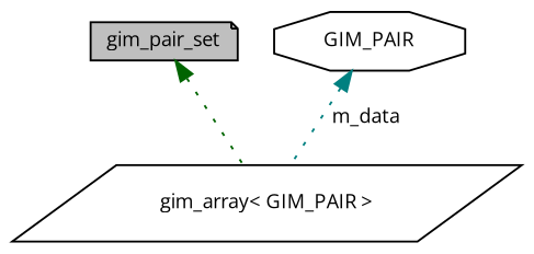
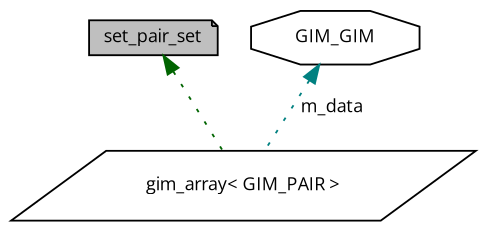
  digraph {
    fontname="Open Sans"
    node [color=black fillcolor=white fontname="Open Sans" fontsize=10 style=filled]
    edge [dir=back fontname="Open Sans" fontsize=10 labelfontname=Helvetica labelfontsize=10 style=dotted]
-   n1 [fillcolor=grey75 fontcolor=black height=0.2 label=gim_pair_set shape=note width=0.4]
+   n1 [fillcolor=grey75 fontcolor=black height=0.2 label=set_pair_set shape=note width=0.4]
    n2 [height=0.2 label="gim_array\< GIM_PAIR \>" shape=parallelogram width=0.4]
-   n3 [height=0.2 label=GIM_PAIR shape=octagon width=0.4]
+   n3 [height=0.2 label=GIM_GIM shape=octagon width=0.4]
    n1 -> n2 [color=darkgreen]
    n3 -> n2 [color=teal label=" m_data"]
  }
